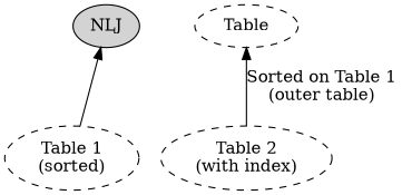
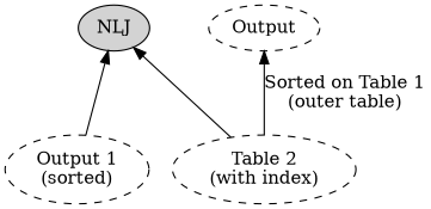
  digraph {
    rankdir=BT
    node [shape=ellipse style=dashed]
-   n1 [label="Table 1\n(sorted)"]
+   n1 [label="Output 1\n(sorted)"]
    n2 [label=NLJ style=filled]
    n3 [label="Table 2\n(with index)"]
-   n4 [label=Table]
+   n4 [label=Output]
    n1 -> n2
+   n3 -> n2
    n3 -> n4 [label="Sorted on Table 1\n(outer table)"]
  }
